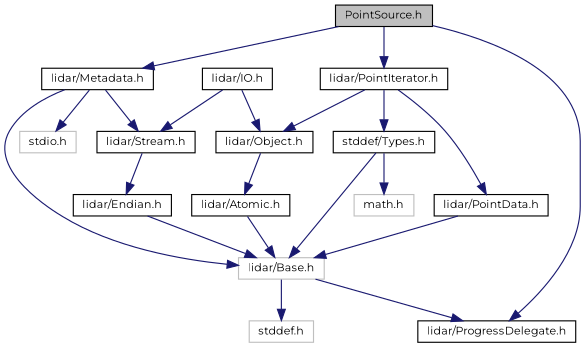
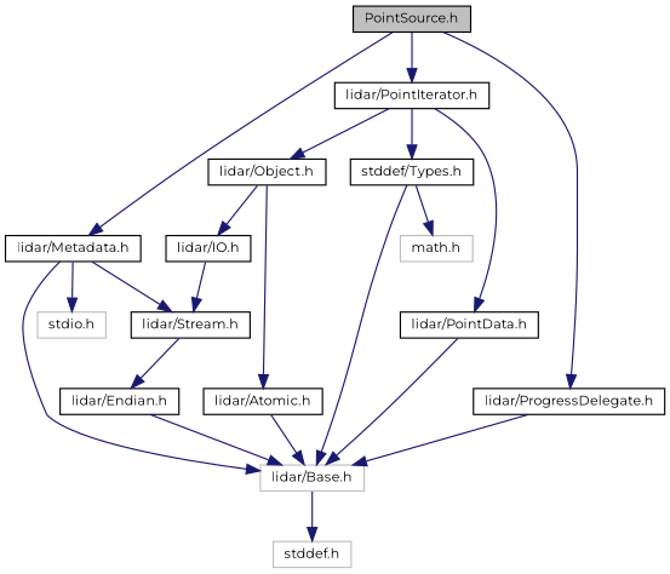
  digraph {
    fontname=Montserrat
    node [color=black fontname=Montserrat fontsize=10 shape=record]
    edge [color=midnightblue fontname=Montserrat fontsize=10 labelfontname=Helvetica labelfontsize=10 style=solid]
    n1 [fillcolor=grey75 fontcolor=black height=0.2 label="PointSource.h" style=filled width=0.4]
    n2 [height=0.2 label="lidar/Metadata.h" width=0.4]
    n3 [height=0.2 label="lidar/PointIterator.h" width=0.4]
    n4 [height=0.2 label="lidar/ProgressDelegate.h" width=0.4]
    n5 [color=grey75 height=0.2 label="lidar/Base.h" width=0.4]
    n6 [height=0.2 label="lidar/Stream.h" width=0.4]
    n7 [color=grey75 height=0.2 label="stdio.h" width=0.4]
    n8 [height=0.2 label="lidar/Object.h" width=0.4]
    n9 [height=0.2 label="stddef/Types.h" width=0.4]
    n10 [height=0.2 label="lidar/PointData.h" width=0.4]
    n11 [color=grey75 height=0.2 label="stddef.h" width=0.4]
    n12 [height=0.2 label="lidar/Endian.h" width=0.4]
    n13 [height=0.2 label="lidar/IO.h" width=0.4]
    n14 [height=0.2 label="lidar/Atomic.h" width=0.4]
    n15 [color=grey75 height=0.2 label="math.h" width=0.4]
    n1 -> n2
    n1 -> n3
    n1 -> n4
    n2 -> n5
    n2 -> n6
    n2 -> n7
    n3 -> n8
    n3 -> n9
    n3 -> n10
-   n5 -> n4
+   n4 -> n5
    n5 -> n11
    n6 -> n12
    n8 -> n14
    n9 -> n5
    n9 -> n15
    n10 -> n5
    n12 -> n5
    n13 -> n6
-   n13 -> n8
+   n8 -> n13
    n14 -> n5
  }
